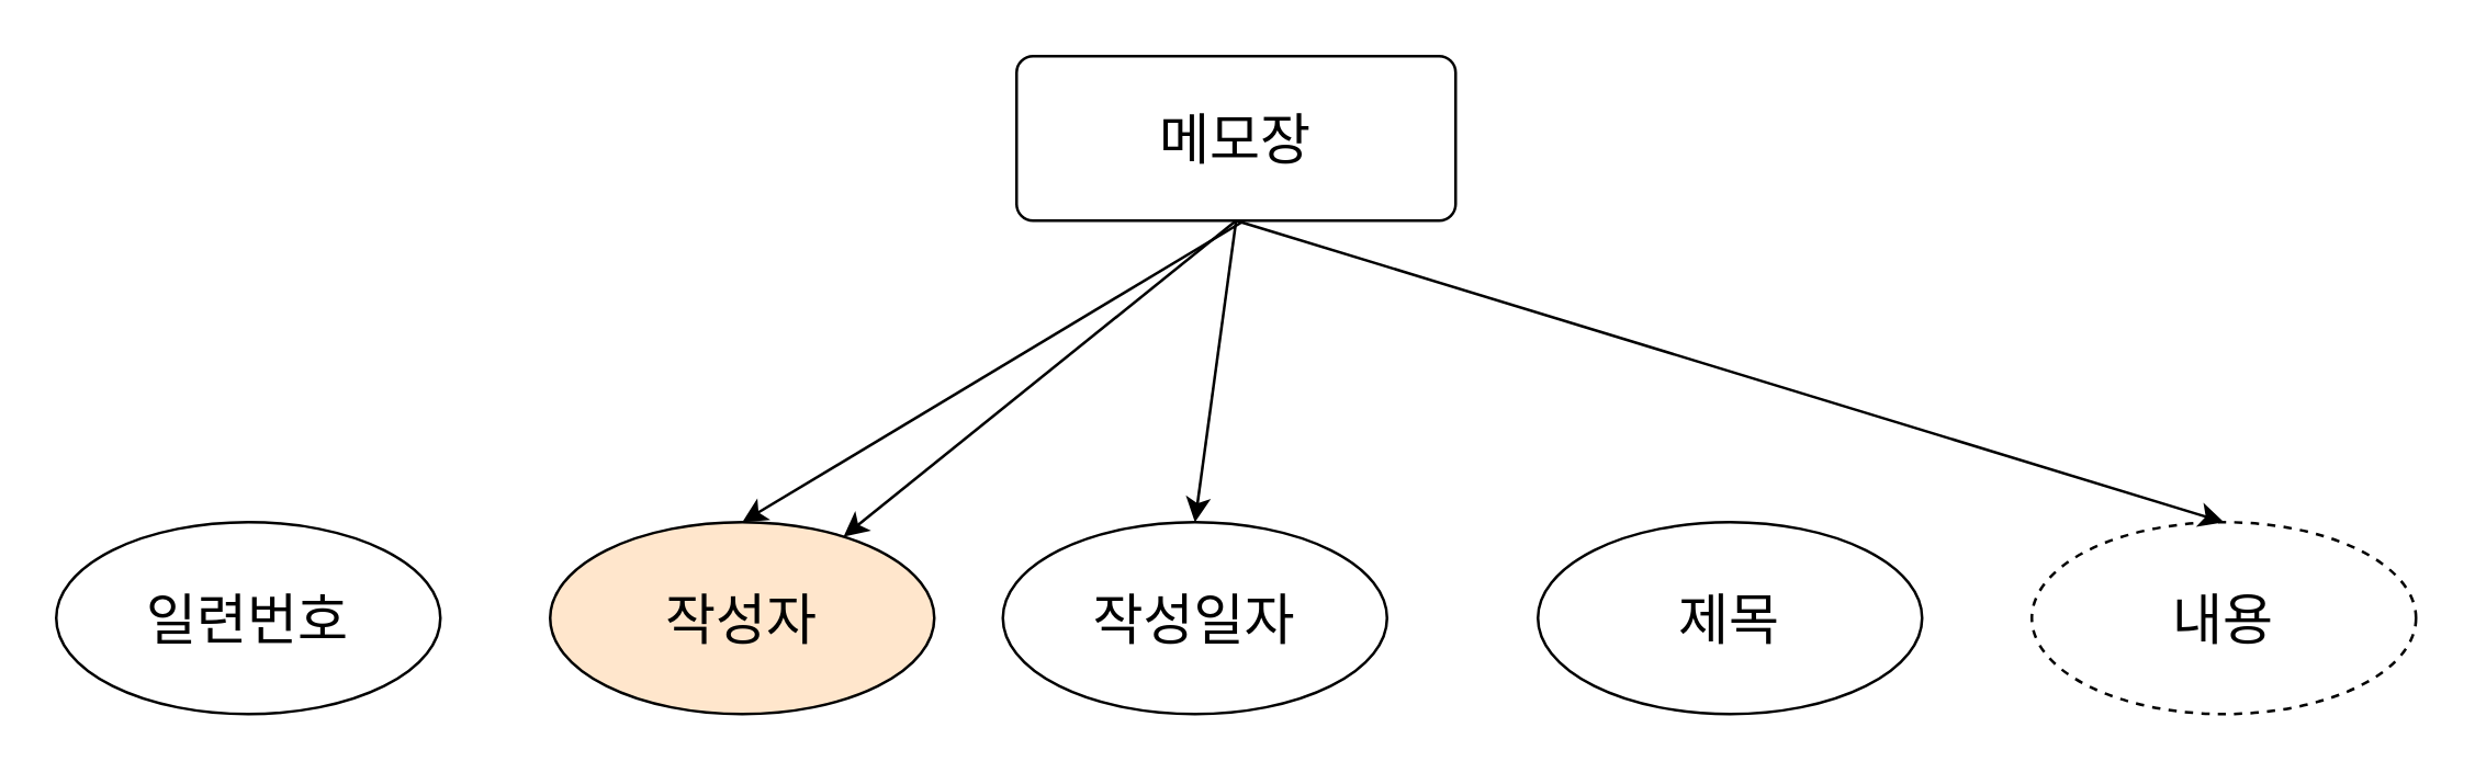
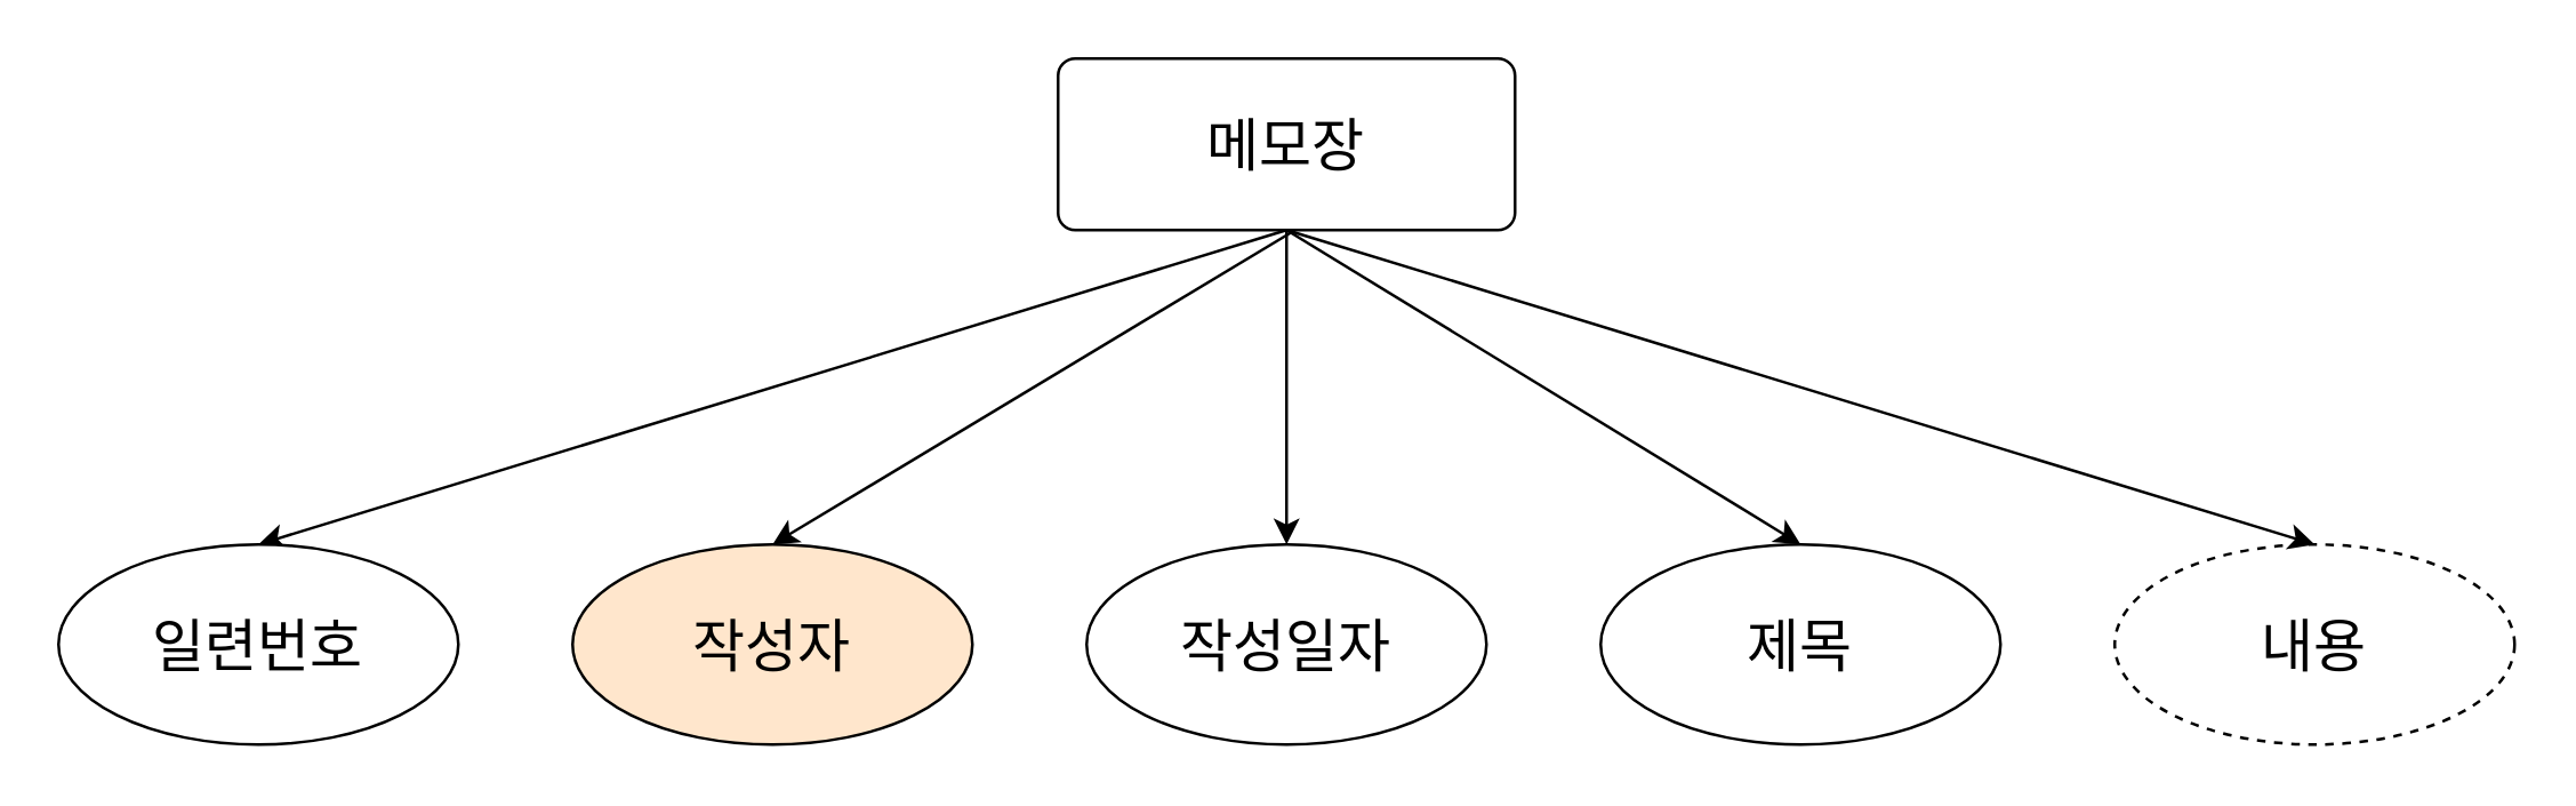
  <mxCell id="0" />
  <mxCell id="1" parent="0" />
+ <mxCell id="2" style="rounded=0;orthogonalLoop=1;jettySize=auto;html=1;entryX=0.5;entryY=0;entryDx=0;entryDy=0;exitX=0.5;exitY=1;exitDx=0;exitDy=0;" edge="1" parent="1" source="3" target="4"><mxGeometry relative="1" as="geometry" /></mxCell>
  <mxCell id="3" value="&lt;font style=&quot;font-size: 20px;&quot;&gt;메모장&lt;/font&gt;" style="rounded=1;arcSize=10;whiteSpace=wrap;html=1;align=center;" vertex="1" parent="1"><mxGeometry x="370" y="20" width="160" height="60" as="geometry" /></mxCell>
  <mxCell id="4" value="&lt;font style=&quot;font-size: 20px;&quot;&gt;일련번호&lt;/font&gt;" style="ellipse;whiteSpace=wrap;html=1;align=center;" vertex="1" parent="1"><mxGeometry x="20" y="190" width="140" height="70" as="geometry" /></mxCell>
  <mxCell id="5" value="&lt;font style=&quot;font-size: 20px;&quot;&gt;작성자&lt;/font&gt;" style="ellipse;whiteSpace=wrap;html=1;align=center;fillColor=#ffe6cc;" vertex="1" parent="1"><mxGeometry x="200" y="190" width="140" height="70" as="geometry" /></mxCell>
  <mxCell id="6" value="&lt;font style=&quot;font-size: 20px;&quot;&gt;제목&lt;/font&gt;" style="ellipse;whiteSpace=wrap;html=1;align=center;" vertex="1" parent="1"><mxGeometry x="560" y="190" width="140" height="70" as="geometry" /></mxCell>
- <mxCell id="7" value="&lt;font style=&quot;font-size: 20px;&quot;&gt;작성일자&lt;/font&gt;" style="ellipse;whiteSpace=wrap;html=1;align=center;" vertex="1" parent="1"><mxGeometry x="365" y="190" width="140" height="70" as="geometry" /></mxCell>
+ <mxCell id="7" value="&lt;font style=&quot;font-size: 20px;&quot;&gt;작성일자&lt;/font&gt;" style="ellipse;whiteSpace=wrap;html=1;align=center;" vertex="1" parent="1"><mxGeometry x="380" y="190" width="140" height="70" as="geometry" /></mxCell>
  <mxCell id="8" value="&lt;font style=&quot;font-size: 20px;&quot;&gt;내용&lt;/font&gt;" style="ellipse;whiteSpace=wrap;html=1;align=center;dashed=1;" vertex="1" parent="1"><mxGeometry x="740" y="190" width="140" height="70" as="geometry" /></mxCell>
  <mxCell id="9" style="rounded=0;orthogonalLoop=1;jettySize=auto;html=1;entryX=0.5;entryY=0;entryDx=0;entryDy=0;" edge="1" parent="1" target="5"><mxGeometry relative="1" as="geometry"><mxPoint x="453" y="80" as="sourcePoint" /><mxPoint x="170" y="190" as="targetPoint" /></mxGeometry></mxCell>
  <mxCell id="10" style="rounded=0;orthogonalLoop=1;jettySize=auto;html=1;entryX=0.5;entryY=0;entryDx=0;entryDy=0;exitX=0.5;exitY=1;exitDx=0;exitDy=0;" edge="1" parent="1" source="3" target="7"><mxGeometry relative="1" as="geometry"><mxPoint x="393" y="100" as="sourcePoint" /><mxPoint x="110" y="210" as="targetPoint" /></mxGeometry></mxCell>
- <mxCell id="11" style="rounded=0;orthogonalLoop=1;jettySize=auto;html=1;exitX=0.5;exitY=1;exitDx=0;exitDy=0;" edge="1" parent="1" source="3" target="5"><mxGeometry relative="1" as="geometry"><mxPoint x="403" y="110" as="sourcePoint" /><mxPoint x="120" y="220" as="targetPoint" /></mxGeometry></mxCell>
+ <mxCell id="11" style="rounded=0;orthogonalLoop=1;jettySize=auto;html=1;entryX=0.5;entryY=0;entryDx=0;entryDy=0;exitX=0.5;exitY=1;exitDx=0;exitDy=0;" edge="1" parent="1" source="3" target="6"><mxGeometry relative="1" as="geometry"><mxPoint x="403" y="110" as="sourcePoint" /><mxPoint x="120" y="220" as="targetPoint" /></mxGeometry></mxCell>
  <mxCell id="12" style="rounded=0;orthogonalLoop=1;jettySize=auto;html=1;entryX=0.5;entryY=0;entryDx=0;entryDy=0;exitX=0.5;exitY=1;exitDx=0;exitDy=0;" edge="1" parent="1" source="3" target="8"><mxGeometry relative="1" as="geometry"><mxPoint x="413" y="120" as="sourcePoint" /><mxPoint x="130" y="230" as="targetPoint" /></mxGeometry></mxCell>
